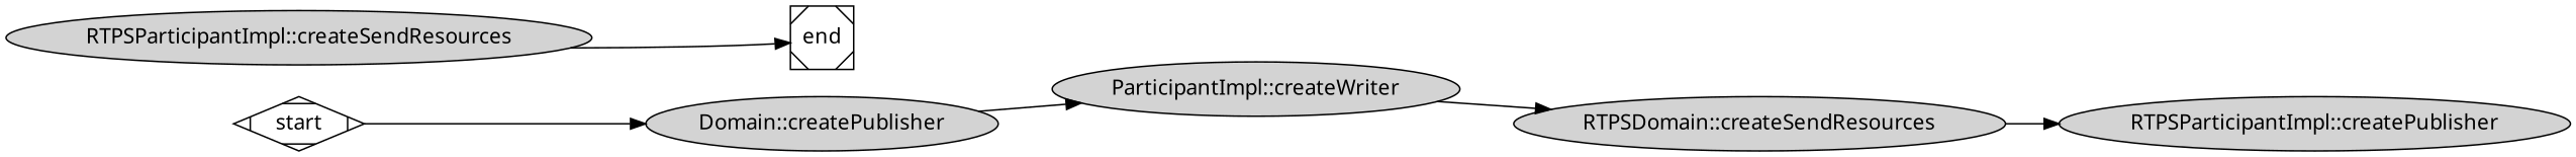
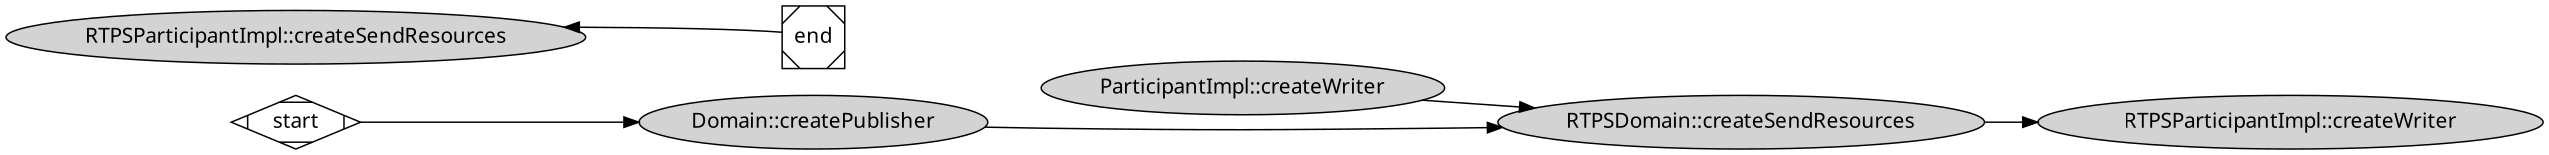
  digraph {
    fontname="Noto Sans"
    rankdir=LR
    node [fontname="Noto Sans" style=filled]
    edge [fontname="Noto Sans"]
    n1 [label="Domain::createPublisher"]
    n2 [label="ParticipantImpl::createWriter"]
    n3 [label="RTPSDomain::createSendResources"]
-   n4 [label="RTPSParticipantImpl::createPublisher"]
+   n4 [label="RTPSParticipantImpl::createWriter"]
    n5 [label="RTPSParticipantImpl::createSendResources"]
    end [shape=Msquare style=""]
    start [shape=Mdiamond style=""]
    subgraph sub_1 {
      color=lightgrey
      n1
      n2
      n3
      n4
      n5
    }
    subgraph sub_2 {
    }
-   n1 -> n2
+   n1 -> n3
    n2 -> n3
    n3 -> n4
-   n5 -> end
+   end -> n5
    start -> n1
  }
